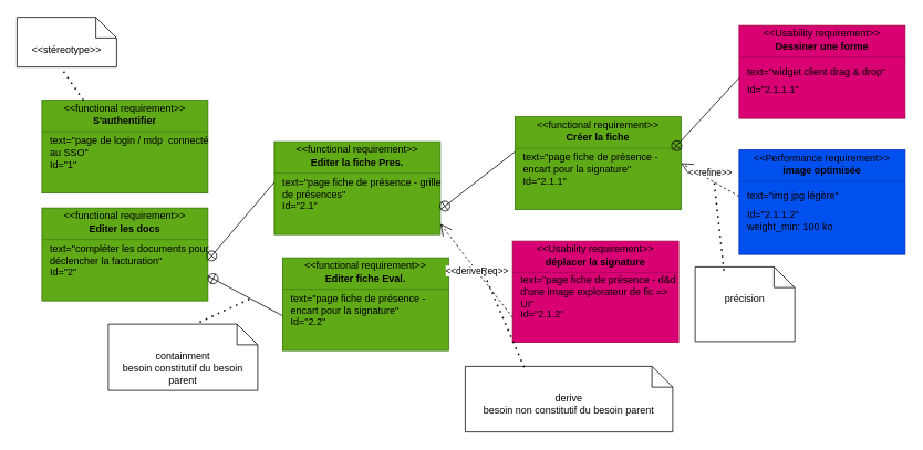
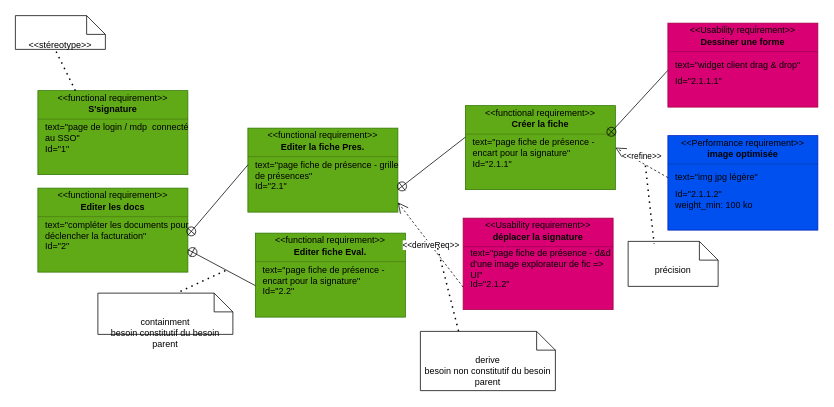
  <mxCell id="0" />
  <mxCell id="1" parent="0" />
  <mxCell id="2" value="" style="fontStyle=1;align=center;verticalAlign=middle;childLayout=stackLayout;horizontal=1;horizontalStack=0;resizeParent=1;resizeParentMax=0;resizeLast=0;marginBottom=0;fillColor=#60a917;fontColor=#ffffff;strokeColor=#2D7600;" vertex="1" parent="1"><mxGeometry x="50" y="120" width="200" height="112" as="geometry" /></mxCell>
  <mxCell id="3" value="&amp;lt;&amp;lt;functional requirement&amp;gt;&amp;gt;" style="html=1;align=center;spacing=0;verticalAlign=middle;strokeColor=none;fillColor=none;whiteSpace=wrap;spacingTop=3;" vertex="1" parent="2"><mxGeometry width="200" height="16" as="geometry" /></mxCell>
- <mxCell id="4" value="S'authentifier" style="html=1;align=center;spacing=0;verticalAlign=middle;strokeColor=none;fillColor=none;whiteSpace=wrap;fontStyle=1" vertex="1" parent="2"><mxGeometry y="16" width="200" height="18" as="geometry" /></mxCell>
+ <mxCell id="4" value="S'signature" style="html=1;align=center;spacing=0;verticalAlign=middle;strokeColor=none;fillColor=none;whiteSpace=wrap;fontStyle=1" vertex="1" parent="2"><mxGeometry y="16" width="200" height="18" as="geometry" /></mxCell>
  <mxCell id="5" value="" style="line;strokeWidth=0.25;fillColor=none;align=left;verticalAlign=middle;spacingTop=-1;spacingLeft=3;spacingRight=3;rotatable=0;labelPosition=right;points=[];portConstraint=eastwest;" vertex="1" parent="2"><mxGeometry y="34" width="200" height="8" as="geometry" /></mxCell>
  <mxCell id="6" value="text=&quot;page de login / mdp&amp;nbsp; connecté au SSO&quot;" style="html=1;align=left;spacing=0;verticalAlign=middle;strokeColor=none;fillColor=none;whiteSpace=wrap;spacingLeft=10;" vertex="1" parent="2"><mxGeometry y="42" width="200" height="28" as="geometry" /></mxCell>
  <mxCell id="7" value="Id=&quot;1&quot;" style="html=1;align=left;spacing=0;verticalAlign=middle;strokeColor=none;fillColor=none;whiteSpace=wrap;spacingLeft=10;" vertex="1" parent="2"><mxGeometry y="70" width="200" height="16" as="geometry" /></mxCell>
  <mxCell id="8" value="" style="html=1;align=center;spacing=0;verticalAlign=middle;strokeColor=none;fillColor=none;whiteSpace=wrap;" vertex="1" parent="2"><mxGeometry y="86" width="200" height="26" as="geometry" /></mxCell>
  <mxCell id="9" value="" style="fontStyle=1;align=center;verticalAlign=middle;childLayout=stackLayout;horizontal=1;horizontalStack=0;resizeParent=1;resizeParentMax=0;resizeLast=0;marginBottom=0;fillColor=#60a917;fontColor=#ffffff;strokeColor=#2D7600;" vertex="1" parent="1"><mxGeometry x="50" y="250" width="200" height="112" as="geometry" /></mxCell>
  <mxCell id="10" value="&amp;lt;&amp;lt;functional requirement&amp;gt;&amp;gt;" style="html=1;align=center;spacing=0;verticalAlign=middle;strokeColor=none;fillColor=none;whiteSpace=wrap;spacingTop=3;" vertex="1" parent="9"><mxGeometry width="200" height="16" as="geometry" /></mxCell>
  <mxCell id="11" value="Editer les docs" style="html=1;align=center;spacing=0;verticalAlign=middle;strokeColor=none;fillColor=none;whiteSpace=wrap;fontStyle=1" vertex="1" parent="9"><mxGeometry y="16" width="200" height="18" as="geometry" /></mxCell>
  <mxCell id="12" value="" style="line;strokeWidth=0.25;fillColor=none;align=left;verticalAlign=middle;spacingTop=-1;spacingLeft=3;spacingRight=3;rotatable=0;labelPosition=right;points=[];portConstraint=eastwest;" vertex="1" parent="9"><mxGeometry y="34" width="200" height="8" as="geometry" /></mxCell>
  <mxCell id="13" value="text=&quot;compléter les documents pour déclencher la facturation&quot;" style="html=1;align=left;spacing=0;verticalAlign=middle;strokeColor=none;fillColor=none;whiteSpace=wrap;spacingLeft=10;" vertex="1" parent="9"><mxGeometry y="42" width="200" height="28" as="geometry" /></mxCell>
  <mxCell id="14" value="Id=&quot;2&quot;" style="html=1;align=left;spacing=0;verticalAlign=middle;strokeColor=none;fillColor=none;whiteSpace=wrap;spacingLeft=10;" vertex="1" parent="9"><mxGeometry y="70" width="200" height="16" as="geometry" /></mxCell>
  <mxCell id="15" value="" style="html=1;align=center;spacing=0;verticalAlign=middle;strokeColor=none;fillColor=none;whiteSpace=wrap;" vertex="1" parent="9"><mxGeometry y="86" width="200" height="26" as="geometry" /></mxCell>
- <mxCell id="16" value="&amp;lt;&amp;lt;stéreotype&amp;gt;&amp;gt;" style="shape=note2;boundedLbl=1;whiteSpace=wrap;html=1;size=25;verticalAlign=top;align=center;" vertex="1" parent="1"><mxGeometry x="20" y="20" width="120" height="60" as="geometry" /></mxCell>
+ <mxCell id="16" value="&amp;lt;&amp;lt;stéreotype&amp;gt;&amp;gt;" style="shape=note2;boundedLbl=1;whiteSpace=wrap;html=1;size=25;verticalAlign=top;align=center;" vertex="1" parent="1"><mxGeometry x="20" y="20" width="120" height="45" as="geometry" /></mxCell>
  <mxCell id="17" value="" style="endArrow=none;dashed=1;html=1;dashPattern=1 3;strokeWidth=2;rounded=0;entryX=0.447;entryY=1.031;entryDx=0;entryDy=0;entryPerimeter=0;exitX=0.25;exitY=0;exitDx=0;exitDy=0;" edge="1" parent="1" source="3" target="16"><mxGeometry width="50" height="50" relative="1" as="geometry"><mxPoint x="200" y="140" as="sourcePoint" /><mxPoint x="230" y="70" as="targetPoint" /></mxGeometry></mxCell>
  <mxCell id="18" value="" style="fontStyle=1;align=center;verticalAlign=middle;childLayout=stackLayout;horizontal=1;horizontalStack=0;resizeParent=1;resizeParentMax=0;resizeLast=0;marginBottom=0;fillColor=#60a917;fontColor=#ffffff;strokeColor=#2D7600;" vertex="1" parent="1"><mxGeometry x="620" y="140" width="200" height="112" as="geometry" /></mxCell>
  <mxCell id="19" value="&amp;lt;&amp;lt;functional requirement&amp;gt;&amp;gt;" style="html=1;align=center;spacing=0;verticalAlign=middle;strokeColor=none;fillColor=none;whiteSpace=wrap;spacingTop=3;" vertex="1" parent="18"><mxGeometry width="200" height="16" as="geometry" /></mxCell>
  <mxCell id="20" value="Créer la fiche" style="html=1;align=center;spacing=0;verticalAlign=middle;strokeColor=none;fillColor=none;whiteSpace=wrap;fontStyle=1" vertex="1" parent="18"><mxGeometry y="16" width="200" height="18" as="geometry" /></mxCell>
  <mxCell id="21" value="" style="line;strokeWidth=0.25;fillColor=none;align=left;verticalAlign=middle;spacingTop=-1;spacingLeft=3;spacingRight=3;rotatable=0;labelPosition=right;points=[];portConstraint=eastwest;" vertex="1" parent="18"><mxGeometry y="34" width="200" height="8" as="geometry" /></mxCell>
  <mxCell id="22" value="text=&quot;page fiche de présence - encart pour la signature&quot;" style="html=1;align=left;spacing=0;verticalAlign=middle;strokeColor=none;fillColor=none;whiteSpace=wrap;spacingLeft=10;" vertex="1" parent="18"><mxGeometry y="42" width="200" height="28" as="geometry" /></mxCell>
  <mxCell id="23" value="Id=&quot;2.1.1&quot;" style="html=1;align=left;spacing=0;verticalAlign=middle;strokeColor=none;fillColor=none;whiteSpace=wrap;spacingLeft=10;" vertex="1" parent="18"><mxGeometry y="70" width="200" height="16" as="geometry" /></mxCell>
  <mxCell id="24" value="" style="html=1;align=center;spacing=0;verticalAlign=middle;strokeColor=none;fillColor=none;whiteSpace=wrap;" vertex="1" parent="18"><mxGeometry y="86" width="200" height="26" as="geometry" /></mxCell>
  <mxCell id="25" value="" style="fontStyle=1;align=center;verticalAlign=middle;childLayout=stackLayout;horizontal=1;horizontalStack=0;resizeParent=1;resizeParentMax=0;resizeLast=0;marginBottom=0;fillColor=#60a917;fontColor=#ffffff;strokeColor=#2D7600;" vertex="1" parent="1"><mxGeometry x="330" y="170" width="200" height="112" as="geometry" /></mxCell>
  <mxCell id="26" value="&amp;lt;&amp;lt;functional requirement&amp;gt;&amp;gt;" style="html=1;align=center;spacing=0;verticalAlign=middle;strokeColor=none;fillColor=none;whiteSpace=wrap;spacingTop=3;" vertex="1" parent="25"><mxGeometry width="200" height="16" as="geometry" /></mxCell>
  <mxCell id="27" value="Editer la fiche Pres." style="html=1;align=center;spacing=0;verticalAlign=middle;strokeColor=none;fillColor=none;whiteSpace=wrap;fontStyle=1" vertex="1" parent="25"><mxGeometry y="16" width="200" height="18" as="geometry" /></mxCell>
  <mxCell id="28" value="" style="line;strokeWidth=0.25;fillColor=none;align=left;verticalAlign=middle;spacingTop=-1;spacingLeft=3;spacingRight=3;rotatable=0;labelPosition=right;points=[];portConstraint=eastwest;" vertex="1" parent="25"><mxGeometry y="34" width="200" height="8" as="geometry" /></mxCell>
  <mxCell id="29" value="text=&quot;page fiche de présence - grille de présences&quot;" style="html=1;align=left;spacing=0;verticalAlign=middle;strokeColor=none;fillColor=none;whiteSpace=wrap;spacingLeft=10;" vertex="1" parent="25"><mxGeometry y="42" width="200" height="28" as="geometry" /></mxCell>
  <mxCell id="30" value="Id=&quot;2.1&quot;" style="html=1;align=left;spacing=0;verticalAlign=middle;strokeColor=none;fillColor=none;whiteSpace=wrap;spacingLeft=10;" vertex="1" parent="25"><mxGeometry y="70" width="200" height="16" as="geometry" /></mxCell>
  <mxCell id="31" value="" style="html=1;align=center;spacing=0;verticalAlign=middle;strokeColor=none;fillColor=none;whiteSpace=wrap;" vertex="1" parent="25"><mxGeometry y="86" width="200" height="26" as="geometry" /></mxCell>
  <mxCell id="32" value="" style="fontStyle=1;align=center;verticalAlign=middle;childLayout=stackLayout;horizontal=1;horizontalStack=0;resizeParent=1;resizeParentMax=0;resizeLast=0;marginBottom=0;fillColor=#60a917;fontColor=#ffffff;strokeColor=#2D7600;" vertex="1" parent="1"><mxGeometry x="340" y="310" width="200" height="112" as="geometry" /></mxCell>
  <mxCell id="33" value="&amp;lt;&amp;lt;functional requirement&amp;gt;&amp;gt;" style="html=1;align=center;spacing=0;verticalAlign=middle;strokeColor=none;fillColor=none;whiteSpace=wrap;spacingTop=3;" vertex="1" parent="32"><mxGeometry width="200" height="16" as="geometry" /></mxCell>
  <mxCell id="34" value="Editer fiche Eval." style="html=1;align=center;spacing=0;verticalAlign=middle;strokeColor=none;fillColor=none;whiteSpace=wrap;fontStyle=1" vertex="1" parent="32"><mxGeometry y="16" width="200" height="18" as="geometry" /></mxCell>
  <mxCell id="35" value="" style="line;strokeWidth=0.25;fillColor=none;align=left;verticalAlign=middle;spacingTop=-1;spacingLeft=3;spacingRight=3;rotatable=0;labelPosition=right;points=[];portConstraint=eastwest;" vertex="1" parent="32"><mxGeometry y="34" width="200" height="8" as="geometry" /></mxCell>
  <mxCell id="36" value="text=&quot;page fiche de présence - encart pour la signature&quot;" style="html=1;align=left;spacing=0;verticalAlign=middle;strokeColor=none;fillColor=none;whiteSpace=wrap;spacingLeft=10;" vertex="1" parent="32"><mxGeometry y="42" width="200" height="28" as="geometry" /></mxCell>
  <mxCell id="37" value="Id=&quot;2.2&quot;" style="html=1;align=left;spacing=0;verticalAlign=middle;strokeColor=none;fillColor=none;whiteSpace=wrap;spacingLeft=10;" vertex="1" parent="32"><mxGeometry y="70" width="200" height="16" as="geometry" /></mxCell>
  <mxCell id="38" value="" style="html=1;align=center;spacing=0;verticalAlign=middle;strokeColor=none;fillColor=none;whiteSpace=wrap;" vertex="1" parent="32"><mxGeometry y="86" width="200" height="26" as="geometry" /></mxCell>
  <mxCell id="39" value="" style="edgeStyle=none;html=1;startArrow=sysMLPackCont;startSize=12;endArrow=none;rounded=0;exitX=1;exitY=0.75;exitDx=0;exitDy=0;entryX=0;entryY=0.25;entryDx=0;entryDy=0;" edge="1" parent="1" source="13" target="29"><mxGeometry width="160" relative="1" as="geometry"><mxPoint x="310" y="300" as="sourcePoint" /><mxPoint x="470" y="300" as="targetPoint" /></mxGeometry></mxCell>
  <mxCell id="40" value="" style="edgeStyle=none;html=1;startArrow=sysMLPackCont;startSize=12;endArrow=none;rounded=0;exitX=1;exitY=0.75;exitDx=0;exitDy=0;entryX=0;entryY=1;entryDx=0;entryDy=0;" edge="1" parent="1" source="14" target="36"><mxGeometry width="160" relative="1" as="geometry"><mxPoint x="270" y="374" as="sourcePoint" /><mxPoint x="350" y="280" as="targetPoint" /></mxGeometry></mxCell>
- <mxCell id="41" value="&lt;div&gt;containment&lt;/div&gt;&lt;div&gt;besoin constitutif du besoin parent&lt;/div&gt;" style="shape=note2;boundedLbl=1;whiteSpace=wrap;html=1;size=25;verticalAlign=top;align=center;" vertex="1" parent="1"><mxGeometry x="130" y="390" width="180" height="80" as="geometry" /></mxCell>
+ <mxCell id="41" value="&lt;div&gt;containment&lt;/div&gt;&lt;div&gt;besoin constitutif du besoin parent&lt;/div&gt;" style="shape=note2;boundedLbl=1;whiteSpace=wrap;html=1;size=25;verticalAlign=top;align=center;" vertex="1" parent="1"><mxGeometry x="130" y="390" width="180" height="55" as="geometry" /></mxCell>
  <mxCell id="42" value="" style="endArrow=none;dashed=1;html=1;dashPattern=1 3;strokeWidth=2;rounded=0;entryX=0.583;entryY=0;entryDx=0;entryDy=0;entryPerimeter=0;" edge="1" parent="1" target="41"><mxGeometry width="50" height="50" relative="1" as="geometry"><mxPoint x="300" y="360" as="sourcePoint" /><mxPoint x="80" y="80" as="targetPoint" /></mxGeometry></mxCell>
  <mxCell id="43" value="" style="edgeStyle=none;html=1;startArrow=sysMLPackCont;startSize=12;endArrow=none;rounded=0;exitX=1;exitY=0.75;exitDx=0;exitDy=0;entryX=0;entryY=0;entryDx=0;entryDy=0;" edge="1" parent="1" source="30" target="22"><mxGeometry width="160" relative="1" as="geometry"><mxPoint x="280" y="334" as="sourcePoint" /><mxPoint x="360" y="240" as="targetPoint" /></mxGeometry></mxCell>
  <mxCell id="44" value="" style="fontStyle=1;align=center;verticalAlign=middle;childLayout=stackLayout;horizontal=1;horizontalStack=0;resizeParent=1;resizeParentMax=0;resizeLast=0;marginBottom=0;fillColor=#d80073;fontColor=#ffffff;strokeColor=#A50040;" vertex="1" parent="1"><mxGeometry x="890" y="30" width="200" height="112" as="geometry" /></mxCell>
  <mxCell id="45" value="&amp;lt;&amp;lt;Usability requirement&amp;gt;&amp;gt;" style="html=1;align=center;spacing=0;verticalAlign=middle;strokeColor=none;fillColor=none;whiteSpace=wrap;spacingTop=3;" vertex="1" parent="44"><mxGeometry width="200" height="16" as="geometry" /></mxCell>
  <mxCell id="46" value="Dessiner une forme" style="html=1;align=center;spacing=0;verticalAlign=middle;strokeColor=none;fillColor=none;whiteSpace=wrap;fontStyle=1" vertex="1" parent="44"><mxGeometry y="16" width="200" height="18" as="geometry" /></mxCell>
  <mxCell id="47" value="" style="line;strokeWidth=0.25;fillColor=none;align=left;verticalAlign=middle;spacingTop=-1;spacingLeft=3;spacingRight=3;rotatable=0;labelPosition=right;points=[];portConstraint=eastwest;" vertex="1" parent="44"><mxGeometry y="34" width="200" height="8" as="geometry" /></mxCell>
  <mxCell id="48" value="text=&quot;widget client drag &amp;amp; drop&quot;" style="html=1;align=left;spacing=0;verticalAlign=middle;strokeColor=none;fillColor=none;whiteSpace=wrap;spacingLeft=10;" vertex="1" parent="44"><mxGeometry y="42" width="200" height="28" as="geometry" /></mxCell>
  <mxCell id="49" value="Id=&quot;2.1.1.1&quot;" style="html=1;align=left;spacing=0;verticalAlign=middle;strokeColor=none;fillColor=none;whiteSpace=wrap;spacingLeft=10;" vertex="1" parent="44"><mxGeometry y="70" width="200" height="16" as="geometry" /></mxCell>
  <mxCell id="50" value="" style="html=1;align=center;spacing=0;verticalAlign=middle;strokeColor=none;fillColor=none;whiteSpace=wrap;" vertex="1" parent="44"><mxGeometry y="86" width="200" height="26" as="geometry" /></mxCell>
  <mxCell id="51" value="" style="edgeStyle=none;html=1;startArrow=sysMLPackCont;startSize=12;endArrow=none;rounded=0;exitX=1;exitY=0.75;exitDx=0;exitDy=0;entryX=0;entryY=0.75;entryDx=0;entryDy=0;" edge="1" parent="1" target="48"><mxGeometry width="160" relative="1" as="geometry"><mxPoint x="810" y="180" as="sourcePoint" /><mxPoint x="900" y="110" as="targetPoint" /></mxGeometry></mxCell>
  <mxCell id="52" value="" style="fontStyle=1;align=center;verticalAlign=middle;childLayout=stackLayout;horizontal=1;horizontalStack=0;resizeParent=1;resizeParentMax=0;resizeLast=0;marginBottom=0;fillColor=#0050ef;fontColor=#ffffff;strokeColor=#001DBC;" vertex="1" parent="1"><mxGeometry x="890" y="180" width="200" height="126" as="geometry" /></mxCell>
  <mxCell id="53" value="&amp;lt;&amp;lt;Performance requirement&amp;gt;&amp;gt;" style="html=1;align=center;spacing=0;verticalAlign=middle;strokeColor=none;fillColor=none;whiteSpace=wrap;spacingTop=3;" vertex="1" parent="52"><mxGeometry width="200" height="16" as="geometry" /></mxCell>
  <mxCell id="54" value="image optimisée" style="html=1;align=center;spacing=0;verticalAlign=middle;strokeColor=none;fillColor=none;whiteSpace=wrap;fontStyle=1" vertex="1" parent="52"><mxGeometry y="16" width="200" height="18" as="geometry" /></mxCell>
  <mxCell id="55" value="" style="line;strokeWidth=0.25;fillColor=none;align=left;verticalAlign=middle;spacingTop=-1;spacingLeft=3;spacingRight=3;rotatable=0;labelPosition=right;points=[];portConstraint=eastwest;" vertex="1" parent="52"><mxGeometry y="34" width="200" height="8" as="geometry" /></mxCell>
  <mxCell id="56" value="text=&quot;img jpg légère&quot;" style="html=1;align=left;spacing=0;verticalAlign=middle;strokeColor=none;fillColor=none;whiteSpace=wrap;spacingLeft=10;" vertex="1" parent="52"><mxGeometry y="42" width="200" height="28" as="geometry" /></mxCell>
  <mxCell id="57" value="&lt;div&gt;Id=&quot;2.1.1.2&quot;&lt;/div&gt;weight_min: 100 ko" style="html=1;align=left;spacing=0;verticalAlign=middle;strokeColor=none;fillColor=none;whiteSpace=wrap;spacingLeft=10;" vertex="1" parent="52"><mxGeometry y="70" width="200" height="30" as="geometry" /></mxCell>
  <mxCell id="58" value="" style="html=1;align=center;spacing=0;verticalAlign=middle;strokeColor=none;fillColor=none;whiteSpace=wrap;" vertex="1" parent="52"><mxGeometry y="100" width="200" height="26" as="geometry" /></mxCell>
  <mxCell id="59" value="" style="fontStyle=1;align=center;verticalAlign=middle;childLayout=stackLayout;horizontal=1;horizontalStack=0;resizeParent=1;resizeParentMax=0;resizeLast=0;marginBottom=0;fillColor=#d80073;fontColor=#ffffff;strokeColor=#A50040;" vertex="1" parent="1"><mxGeometry x="617" y="290" width="200" height="122" as="geometry" /></mxCell>
  <mxCell id="60" value="&amp;lt;&amp;lt;Usability requirement&amp;gt;&amp;gt;" style="html=1;align=center;spacing=0;verticalAlign=middle;strokeColor=none;fillColor=none;whiteSpace=wrap;spacingTop=3;" vertex="1" parent="59"><mxGeometry width="200" height="16" as="geometry" /></mxCell>
  <mxCell id="61" value="déplacer la signature" style="html=1;align=center;spacing=0;verticalAlign=middle;strokeColor=none;fillColor=none;whiteSpace=wrap;fontStyle=1" vertex="1" parent="59"><mxGeometry y="16" width="200" height="18" as="geometry" /></mxCell>
  <mxCell id="62" value="" style="line;strokeWidth=0.25;fillColor=none;align=left;verticalAlign=middle;spacingTop=-1;spacingLeft=3;spacingRight=3;rotatable=0;labelPosition=right;points=[];portConstraint=eastwest;" vertex="1" parent="59"><mxGeometry y="34" width="200" height="8" as="geometry" /></mxCell>
  <mxCell id="63" value="text=&quot;page fiche de présence - d&amp;amp;d d'une image explorateur de fic =&amp;gt; UI&quot;" style="html=1;align=left;spacing=0;verticalAlign=middle;strokeColor=none;fillColor=none;whiteSpace=wrap;spacingLeft=10;" vertex="1" parent="59"><mxGeometry y="42" width="200" height="38" as="geometry" /></mxCell>
  <mxCell id="64" value="Id=&quot;2.1.2&quot;" style="html=1;align=left;spacing=0;verticalAlign=middle;strokeColor=none;fillColor=none;whiteSpace=wrap;spacingLeft=10;" vertex="1" parent="59"><mxGeometry y="80" width="200" height="16" as="geometry" /></mxCell>
  <mxCell id="65" value="" style="html=1;align=center;spacing=0;verticalAlign=middle;strokeColor=none;fillColor=none;whiteSpace=wrap;" vertex="1" parent="59"><mxGeometry y="96" width="200" height="26" as="geometry" /></mxCell>
  <mxCell id="66" value="&amp;lt;&amp;lt;deriveReq&amp;gt;&amp;gt;" style="endArrow=open;html=1;edgeStyle=none;endSize=12;dashed=1;rounded=0;exitX=0;exitY=0.75;exitDx=0;exitDy=0;entryX=1;entryY=0.5;entryDx=0;entryDy=0;" edge="1" source="64" target="31" parent="1"><mxGeometry relative="1" as="geometry"><mxPoint x="550" y="300" as="sourcePoint" /><mxPoint x="670" y="300" as="targetPoint" /></mxGeometry></mxCell>
  <mxCell id="67" value="&amp;lt;&amp;lt;refine&amp;gt;&amp;gt;" style="edgeStyle=none;html=1;endArrow=open;endSize=12;dashed=1;verticalAlign=bottom;rounded=0;exitX=0;exitY=0.5;exitDx=0;exitDy=0;entryX=1;entryY=0.5;entryDx=0;entryDy=0;" edge="1" parent="1" source="56" target="22"><mxGeometry width="160" relative="1" as="geometry"><mxPoint x="860" y="190" as="sourcePoint" /><mxPoint x="1020" y="190" as="targetPoint" /></mxGeometry></mxCell>
- <mxCell id="68" value="précision" style="shape=note2;boundedLbl=1;whiteSpace=wrap;html=1;size=25;verticalAlign=top;align=center;" vertex="1" parent="1"><mxGeometry x="837" y="321" width="120" height="90" as="geometry" /></mxCell>
+ <mxCell id="68" value="précision" style="shape=note2;boundedLbl=1;whiteSpace=wrap;html=1;size=25;verticalAlign=top;align=center;" vertex="1" parent="1"><mxGeometry x="837" y="321" width="120" height="60" as="geometry" /></mxCell>
  <mxCell id="69" value="" style="endArrow=none;dashed=1;html=1;dashPattern=1 3;strokeWidth=2;rounded=0;entryX=0.289;entryY=0.051;entryDx=0;entryDy=0;entryPerimeter=0;" edge="1" parent="1" target="68"><mxGeometry width="50" height="50" relative="1" as="geometry"><mxPoint x="860" y="220" as="sourcePoint" /><mxPoint x="950" y="320" as="targetPoint" /></mxGeometry></mxCell>
- <mxCell id="70" value="derive&lt;div&gt;besoin non constitutif du besoin parent&lt;/div&gt;" style="shape=note2;boundedLbl=1;whiteSpace=wrap;html=1;size=25;verticalAlign=top;align=center;" vertex="1" parent="1"><mxGeometry x="560" y="441" width="250" height="79" as="geometry" /></mxCell>
+ <mxCell id="70" value="derive&lt;div&gt;besoin non constitutif du besoin parent&lt;/div&gt;" style="shape=note2;boundedLbl=1;whiteSpace=wrap;html=1;size=25;verticalAlign=top;align=center;" vertex="1" parent="1"><mxGeometry x="560" y="441" width="180" height="79" as="geometry" /></mxCell>
  <mxCell id="71" value="" style="endArrow=none;dashed=1;html=1;dashPattern=1 3;strokeWidth=2;rounded=0;entryX=0.289;entryY=0.051;entryDx=0;entryDy=0;entryPerimeter=0;" edge="1" parent="1" target="70"><mxGeometry width="50" height="50" relative="1" as="geometry"><mxPoint x="583" y="330" as="sourcePoint" /><mxPoint x="673" y="430" as="targetPoint" /></mxGeometry></mxCell>
